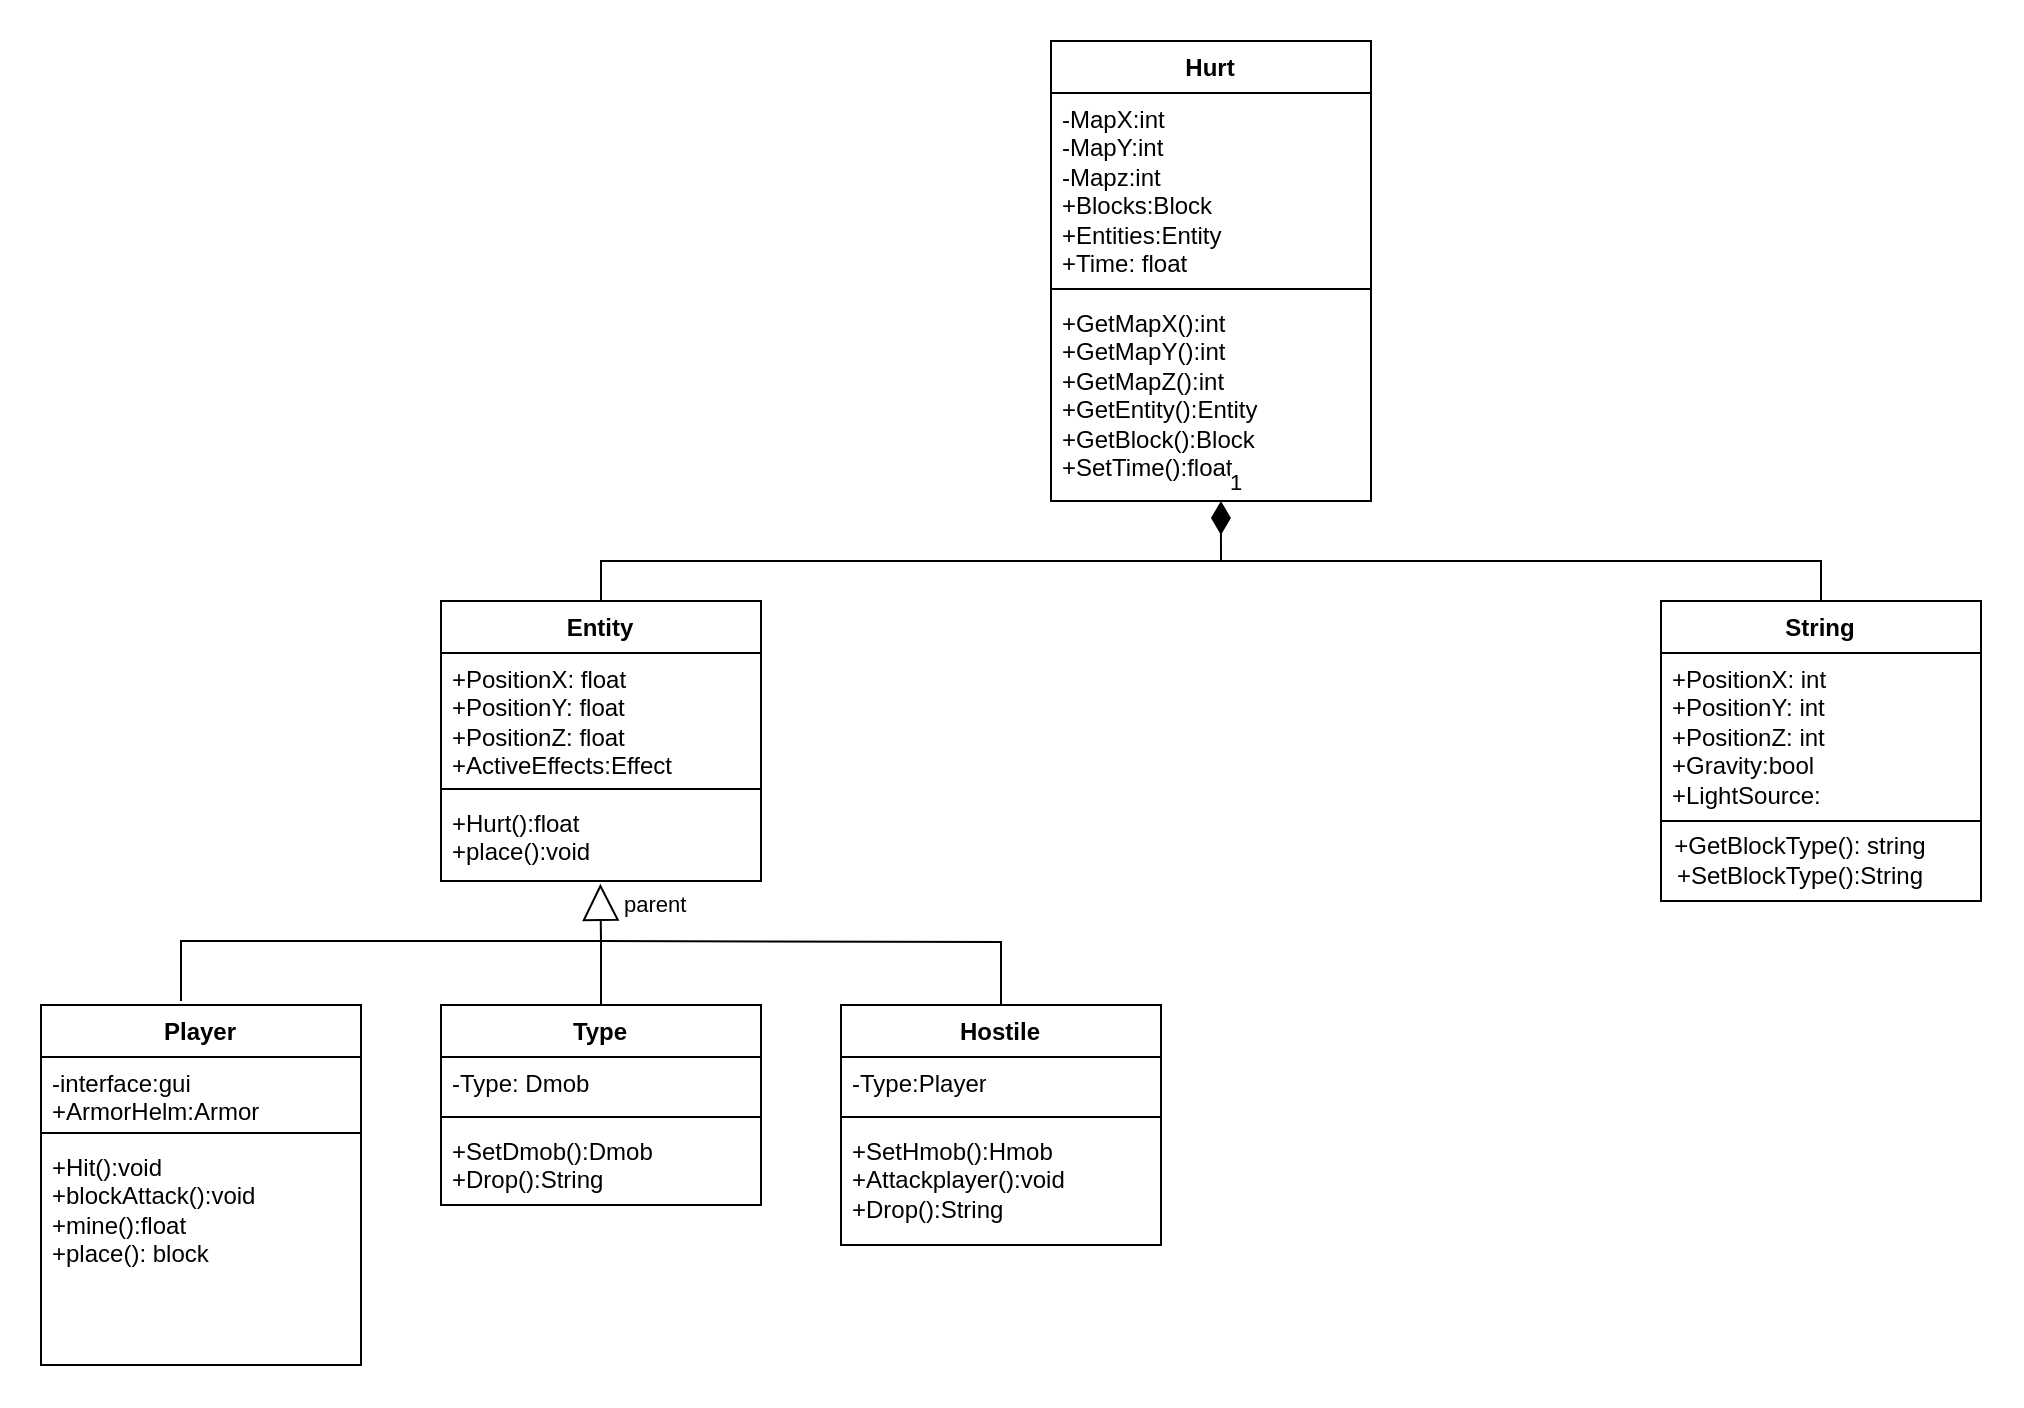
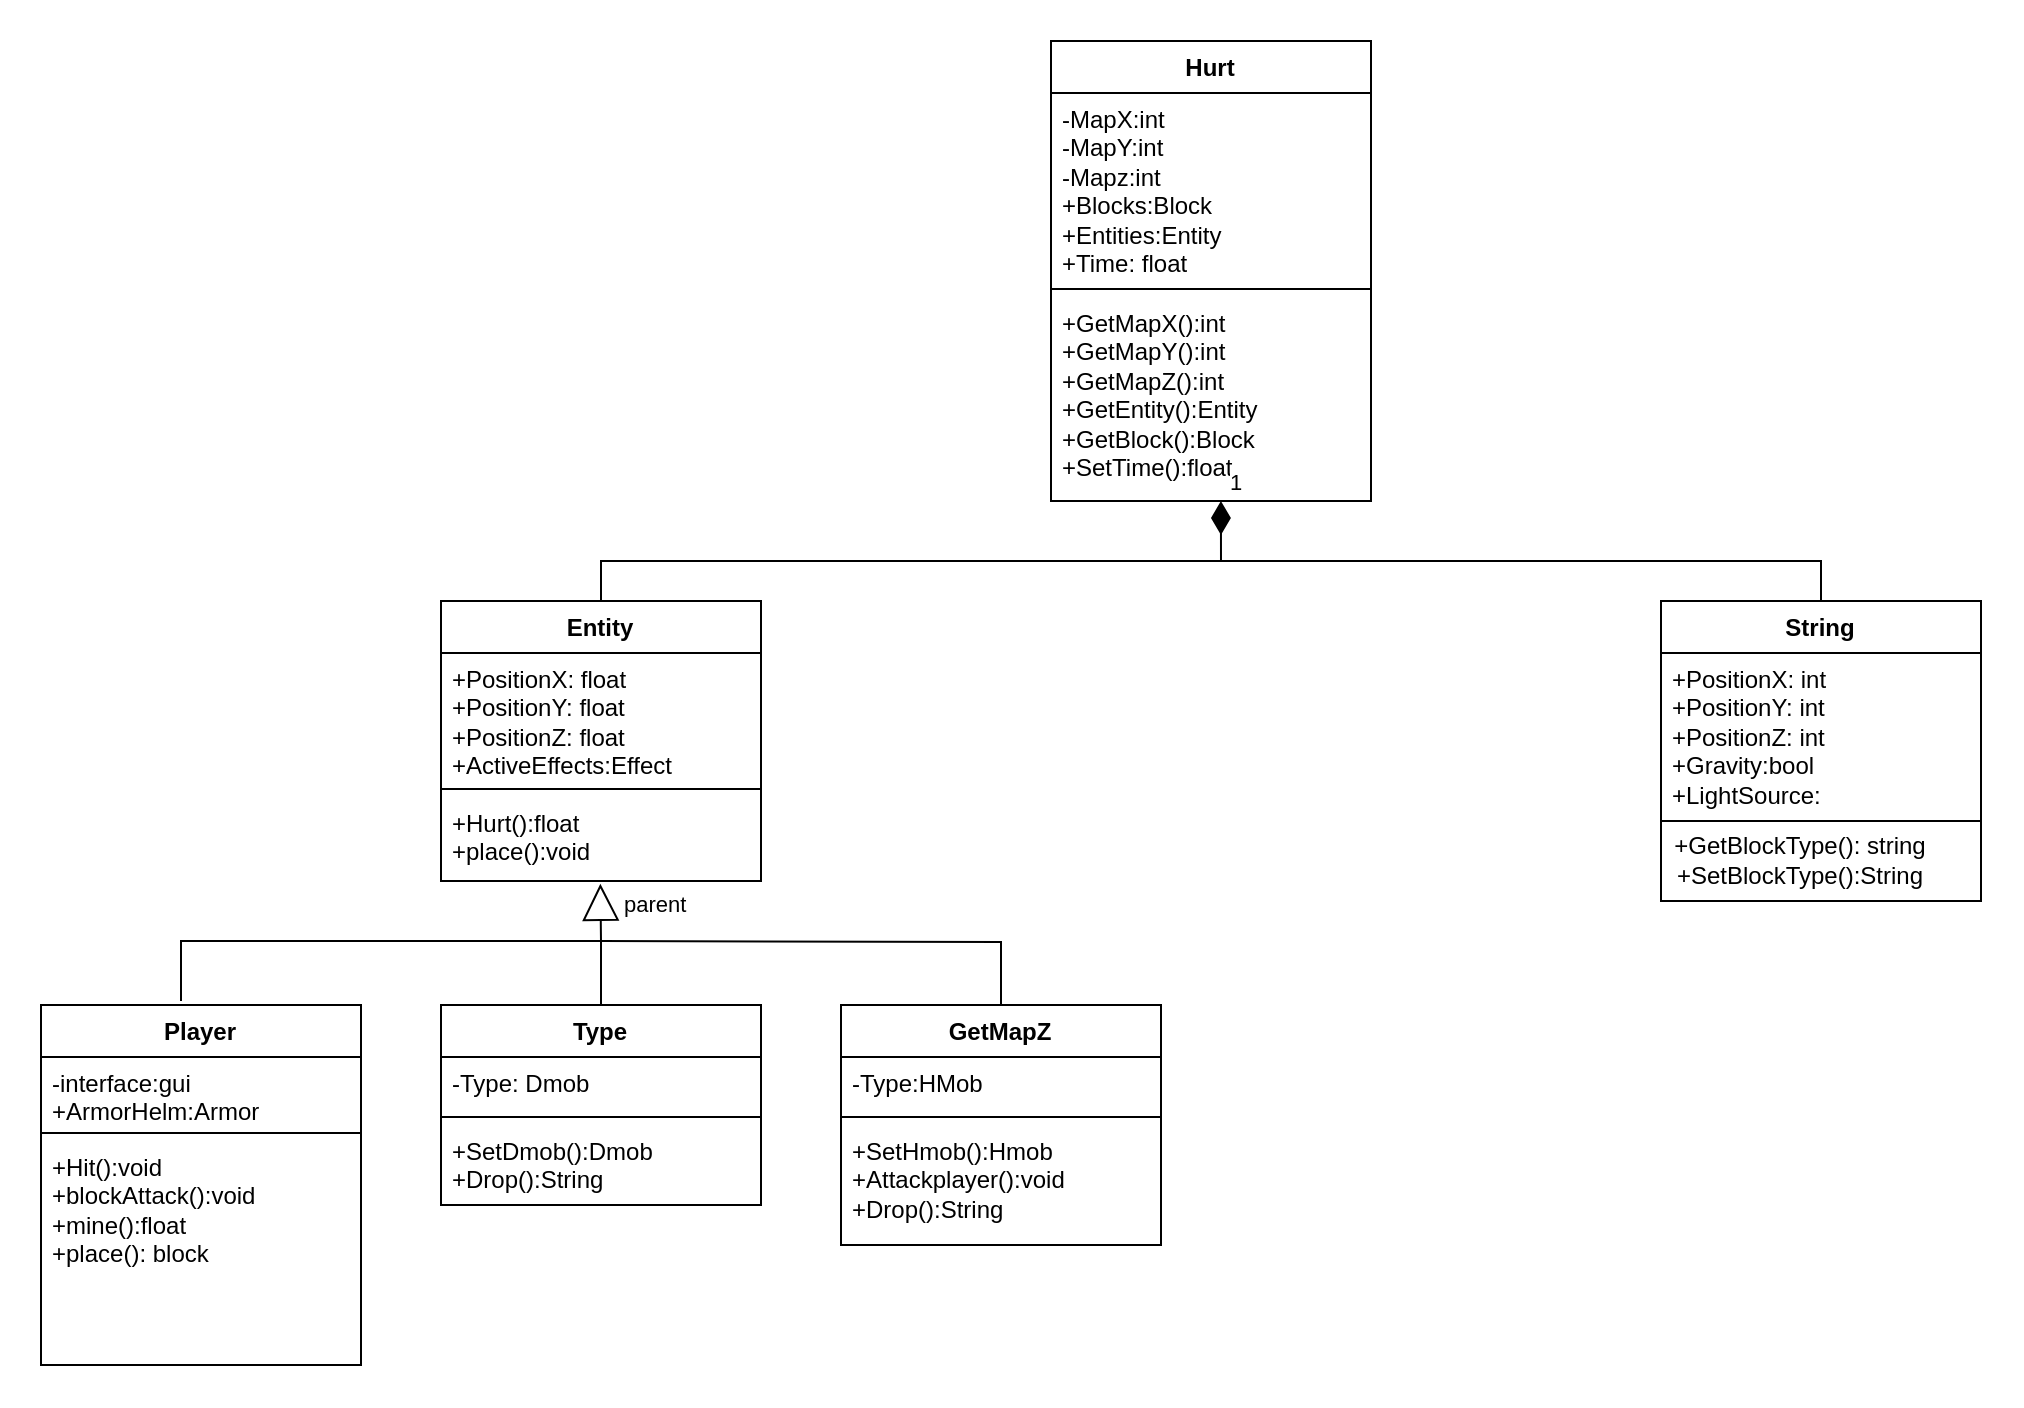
  <mxCell id="0" />
  <mxCell id="1" parent="0" />
  <mxCell id="2" value="Player" style="swimlane;fontStyle=1;align=center;verticalAlign=top;childLayout=stackLayout;horizontal=1;startSize=26;horizontalStack=0;resizeParent=1;resizeParentMax=0;resizeLast=0;collapsible=1;marginBottom=0;whiteSpace=wrap;html=1;" parent="1" vertex="1"><mxGeometry x="20" y="502" width="160" height="180" as="geometry" /></mxCell>
  <mxCell id="3" value="-interface:gui&lt;br&gt;+ArmorHelm:Armor" style="text;strokeColor=none;fillColor=none;align=left;verticalAlign=top;spacingLeft=4;spacingRight=4;overflow=hidden;rotatable=0;points=[[0,0.5],[1,0.5]];portConstraint=eastwest;whiteSpace=wrap;html=1;" parent="2" vertex="1"><mxGeometry y="26" width="160" height="34" as="geometry" /></mxCell>
  <mxCell id="4" value="" style="line;strokeWidth=1;fillColor=none;align=left;verticalAlign=middle;spacingTop=-1;spacingLeft=3;spacingRight=3;rotatable=0;labelPosition=right;points=[];portConstraint=eastwest;strokeColor=inherit;" parent="2" vertex="1"><mxGeometry y="60" width="160" height="8" as="geometry" /></mxCell>
  <mxCell id="5" value="+Hit():void&lt;br&gt;+blockAttack():void&lt;br&gt;+mine():float&lt;br&gt;+place(): block" style="text;strokeColor=none;fillColor=none;align=left;verticalAlign=top;spacingLeft=4;spacingRight=4;overflow=hidden;rotatable=0;points=[[0,0.5],[1,0.5]];portConstraint=eastwest;whiteSpace=wrap;html=1;" parent="2" vertex="1"><mxGeometry y="68" width="160" height="112" as="geometry" /></mxCell>
  <mxCell id="6" value="Hurt" style="swimlane;fontStyle=1;align=center;verticalAlign=top;childLayout=stackLayout;horizontal=1;startSize=26;horizontalStack=0;resizeParent=1;resizeParentMax=0;resizeLast=0;collapsible=1;marginBottom=0;whiteSpace=wrap;html=1;" parent="1" vertex="1"><mxGeometry x="525" y="20" width="160" height="230" as="geometry" /></mxCell>
  <mxCell id="7" value="-MapX:int&lt;br&gt;-MapY:int&lt;br&gt;-Mapz:int&lt;br&gt;+Blocks:Block&lt;br&gt;+Entities:Entity&lt;br&gt;+Time: float" style="text;strokeColor=none;fillColor=none;align=left;verticalAlign=top;spacingLeft=4;spacingRight=4;overflow=hidden;rotatable=0;points=[[0,0.5],[1,0.5]];portConstraint=eastwest;whiteSpace=wrap;html=1;" parent="6" vertex="1"><mxGeometry y="26" width="160" height="94" as="geometry" /></mxCell>
  <mxCell id="8" value="" style="line;strokeWidth=1;fillColor=none;align=left;verticalAlign=middle;spacingTop=-1;spacingLeft=3;spacingRight=3;rotatable=0;labelPosition=right;points=[];portConstraint=eastwest;strokeColor=inherit;" parent="6" vertex="1"><mxGeometry y="120" width="160" height="8" as="geometry" /></mxCell>
  <mxCell id="9" value="+GetMapX():int&lt;br&gt;+GetMapY():int&lt;br&gt;+GetMapZ():int&lt;br&gt;+GetEntity():Entity&lt;br&gt;+GetBlock():Block&lt;br&gt;+SetTime():float" style="text;strokeColor=none;fillColor=none;align=left;verticalAlign=top;spacingLeft=4;spacingRight=4;overflow=hidden;rotatable=0;points=[[0,0.5],[1,0.5]];portConstraint=eastwest;whiteSpace=wrap;html=1;" parent="6" vertex="1"><mxGeometry y="128" width="160" height="102" as="geometry" /></mxCell>
  <mxCell id="10" value="String" style="swimlane;fontStyle=1;align=center;verticalAlign=top;childLayout=stackLayout;horizontal=1;startSize=26;horizontalStack=0;resizeParent=1;resizeParentMax=0;resizeLast=0;collapsible=1;marginBottom=0;whiteSpace=wrap;html=1;" parent="1" vertex="1"><mxGeometry x="830" y="300" width="160" height="118" as="geometry" /></mxCell>
  <mxCell id="11" value="+PositionX: int&lt;br style=&quot;border-color: var(--border-color);&quot;&gt;+PositionY: int&lt;br style=&quot;border-color: var(--border-color);&quot;&gt;+PositionZ: int&lt;br&gt;+Gravity:bool&lt;br&gt;+LightSource:" style="text;strokeColor=none;fillColor=none;align=left;verticalAlign=top;spacingLeft=4;spacingRight=4;overflow=hidden;rotatable=0;points=[[0,0.5],[1,0.5]];portConstraint=eastwest;whiteSpace=wrap;html=1;" parent="10" vertex="1"><mxGeometry y="26" width="160" height="84" as="geometry" /></mxCell>
  <mxCell id="12" value="" style="line;strokeWidth=1;fillColor=none;align=left;verticalAlign=middle;spacingTop=-1;spacingLeft=3;spacingRight=3;rotatable=0;labelPosition=right;points=[];portConstraint=eastwest;strokeColor=inherit;" parent="10" vertex="1"><mxGeometry y="110" width="160" height="8" as="geometry" /></mxCell>
  <mxCell id="13" value="Entity" style="swimlane;fontStyle=1;align=center;verticalAlign=top;childLayout=stackLayout;horizontal=1;startSize=26;horizontalStack=0;resizeParent=1;resizeParentMax=0;resizeLast=0;collapsible=1;marginBottom=0;whiteSpace=wrap;html=1;" parent="1" vertex="1"><mxGeometry x="220" y="300" width="160" height="140" as="geometry" /></mxCell>
  <mxCell id="14" value="+PositionX: float&lt;br style=&quot;border-color: var(--border-color);&quot;&gt;+PositionY: float&lt;br style=&quot;border-color: var(--border-color);&quot;&gt;+PositionZ: float&lt;br&gt;+ActiveEffects:Effect" style="text;strokeColor=none;fillColor=none;align=left;verticalAlign=top;spacingLeft=4;spacingRight=4;overflow=hidden;rotatable=0;points=[[0,0.5],[1,0.5]];portConstraint=eastwest;whiteSpace=wrap;html=1;" parent="13" vertex="1"><mxGeometry y="26" width="160" height="64" as="geometry" /></mxCell>
  <mxCell id="15" value="" style="line;strokeWidth=1;fillColor=none;align=left;verticalAlign=middle;spacingTop=-1;spacingLeft=3;spacingRight=3;rotatable=0;labelPosition=right;points=[];portConstraint=eastwest;strokeColor=inherit;" parent="13" vertex="1"><mxGeometry y="90" width="160" height="8" as="geometry" /></mxCell>
  <mxCell id="16" value="+Hurt():float&lt;br style=&quot;border-color: var(--border-color);&quot;&gt;+place():void" style="text;strokeColor=none;fillColor=none;align=left;verticalAlign=top;spacingLeft=4;spacingRight=4;overflow=hidden;rotatable=0;points=[[0,0.5],[1,0.5]];portConstraint=eastwest;whiteSpace=wrap;html=1;" parent="13" vertex="1"><mxGeometry y="98" width="160" height="42" as="geometry" /></mxCell>
- <mxCell id="17" value="Hostile" style="swimlane;fontStyle=1;align=center;verticalAlign=top;childLayout=stackLayout;horizontal=1;startSize=26;horizontalStack=0;resizeParent=1;resizeParentMax=0;resizeLast=0;collapsible=1;marginBottom=0;whiteSpace=wrap;html=1;" parent="1" vertex="1"><mxGeometry x="420" y="502" width="160" height="120" as="geometry" /></mxCell>
- <mxCell id="18" value="-Type:Player" style="text;strokeColor=none;fillColor=none;align=left;verticalAlign=top;spacingLeft=4;spacingRight=4;overflow=hidden;rotatable=0;points=[[0,0.5],[1,0.5]];portConstraint=eastwest;whiteSpace=wrap;html=1;" parent="17" vertex="1"><mxGeometry y="26" width="160" height="26" as="geometry" /></mxCell>
+ <mxCell id="17" value="GetMapZ" style="swimlane;fontStyle=1;align=center;verticalAlign=top;childLayout=stackLayout;horizontal=1;startSize=26;horizontalStack=0;resizeParent=1;resizeParentMax=0;resizeLast=0;collapsible=1;marginBottom=0;whiteSpace=wrap;html=1;" parent="1" vertex="1"><mxGeometry x="420" y="502" width="160" height="120" as="geometry" /></mxCell>
+ <mxCell id="18" value="-Type:HMob" style="text;strokeColor=none;fillColor=none;align=left;verticalAlign=top;spacingLeft=4;spacingRight=4;overflow=hidden;rotatable=0;points=[[0,0.5],[1,0.5]];portConstraint=eastwest;whiteSpace=wrap;html=1;" parent="17" vertex="1"><mxGeometry y="26" width="160" height="26" as="geometry" /></mxCell>
  <mxCell id="19" value="" style="line;strokeWidth=1;fillColor=none;align=left;verticalAlign=middle;spacingTop=-1;spacingLeft=3;spacingRight=3;rotatable=0;labelPosition=right;points=[];portConstraint=eastwest;strokeColor=inherit;" parent="17" vertex="1"><mxGeometry y="52" width="160" height="8" as="geometry" /></mxCell>
  <mxCell id="20" value="+SetHmob():Hmob&lt;br&gt;+Attackplayer():void&lt;br&gt;+Drop():String" style="text;strokeColor=none;fillColor=none;align=left;verticalAlign=top;spacingLeft=4;spacingRight=4;overflow=hidden;rotatable=0;points=[[0,0.5],[1,0.5]];portConstraint=eastwest;whiteSpace=wrap;html=1;" parent="17" vertex="1"><mxGeometry y="60" width="160" height="60" as="geometry" /></mxCell>
  <mxCell id="21" value="Type" style="swimlane;fontStyle=1;align=center;verticalAlign=top;childLayout=stackLayout;horizontal=1;startSize=26;horizontalStack=0;resizeParent=1;resizeParentMax=0;resizeLast=0;collapsible=1;marginBottom=0;whiteSpace=wrap;html=1;" parent="1" vertex="1"><mxGeometry x="220" y="502" width="160" height="100" as="geometry" /></mxCell>
  <mxCell id="22" value="-Type: Dmob" style="text;strokeColor=none;fillColor=none;align=left;verticalAlign=top;spacingLeft=4;spacingRight=4;overflow=hidden;rotatable=0;points=[[0,0.5],[1,0.5]];portConstraint=eastwest;whiteSpace=wrap;html=1;" parent="21" vertex="1"><mxGeometry y="26" width="160" height="26" as="geometry" /></mxCell>
  <mxCell id="23" value="" style="line;strokeWidth=1;fillColor=none;align=left;verticalAlign=middle;spacingTop=-1;spacingLeft=3;spacingRight=3;rotatable=0;labelPosition=right;points=[];portConstraint=eastwest;strokeColor=inherit;" parent="21" vertex="1"><mxGeometry y="52" width="160" height="8" as="geometry" /></mxCell>
  <mxCell id="24" value="+SetDmob():Dmob&lt;br&gt;+Drop():String" style="text;strokeColor=none;fillColor=none;align=left;verticalAlign=top;spacingLeft=4;spacingRight=4;overflow=hidden;rotatable=0;points=[[0,0.5],[1,0.5]];portConstraint=eastwest;whiteSpace=wrap;html=1;" parent="21" vertex="1"><mxGeometry y="60" width="160" height="40" as="geometry" /></mxCell>
  <mxCell id="25" value="1" style="endArrow=none;html=1;endSize=12;startArrow=diamondThin;startSize=14;startFill=1;edgeStyle=orthogonalEdgeStyle;align=left;verticalAlign=bottom;rounded=0;entryX=0.5;entryY=0;entryDx=0;entryDy=0;exitX=0.531;exitY=1;exitDx=0;exitDy=0;exitPerimeter=0;endFill=0;" parent="1" source="9" target="13" edge="1"><mxGeometry x="-1" y="3" relative="1" as="geometry"><mxPoint x="610" y="260" as="sourcePoint" /><mxPoint x="740" y="280" as="targetPoint" /><Array as="points"><mxPoint x="610" y="280" /><mxPoint x="300" y="280" /></Array></mxGeometry></mxCell>
  <mxCell id="26" value="" style="endArrow=none;endFill=0;endSize=12;html=1;rounded=0;entryX=0.5;entryY=0;entryDx=0;entryDy=0;" parent="1" target="10" edge="1"><mxGeometry width="160" relative="1" as="geometry"><mxPoint x="580" y="280" as="sourcePoint" /><mxPoint x="740" y="280" as="targetPoint" /><Array as="points"><mxPoint x="910" y="280" /></Array></mxGeometry></mxCell>
  <mxCell id="27" value="" style="endArrow=block;endSize=16;endFill=0;html=1;rounded=0;entryX=0.498;entryY=1.033;entryDx=0;entryDy=0;entryPerimeter=0;" parent="1" target="16" edge="1"><mxGeometry x="0.25" y="50" width="160" relative="1" as="geometry"><mxPoint x="90" y="500" as="sourcePoint" /><mxPoint x="290" y="480" as="targetPoint" /><Array as="points"><mxPoint x="90" y="470" /><mxPoint x="300" y="470" /></Array><mxPoint as="offset" /></mxGeometry></mxCell>
  <mxCell id="28" value="" style="endArrow=none;html=1;edgeStyle=orthogonalEdgeStyle;rounded=0;entryX=0.5;entryY=0;entryDx=0;entryDy=0;" parent="1" target="17" edge="1"><mxGeometry relative="1" as="geometry"><mxPoint x="300" y="470" as="sourcePoint" /><mxPoint x="460" y="470" as="targetPoint" /></mxGeometry></mxCell>
  <mxCell id="29" value="parent" style="edgeLabel;resizable=0;html=1;align=left;verticalAlign=bottom;" parent="28" connectable="0" vertex="1"><mxGeometry x="-1" relative="1" as="geometry"><mxPoint x="10" y="-10" as="offset" /></mxGeometry></mxCell>
  <mxCell id="30" value="" style="endArrow=none;html=1;edgeStyle=orthogonalEdgeStyle;rounded=0;exitX=0.5;exitY=0;exitDx=0;exitDy=0;" parent="1" source="21" edge="1"><mxGeometry relative="1" as="geometry"><mxPoint x="280" y="490" as="sourcePoint" /><mxPoint x="300" y="470" as="targetPoint" /></mxGeometry></mxCell>
  <mxCell id="31" value="" style="rounded=0;whiteSpace=wrap;html=1;" vertex="1" parent="1"><mxGeometry x="830" y="410" width="160" height="40" as="geometry" /></mxCell>
  <mxCell id="32" value="+GetBlockType(): string&lt;br&gt;+SetBlockType():String" style="text;html=1;strokeColor=none;fillColor=none;align=center;verticalAlign=middle;whiteSpace=wrap;rounded=0;" vertex="1" parent="1"><mxGeometry x="810" y="390" width="180" height="80" as="geometry" /></mxCell>
